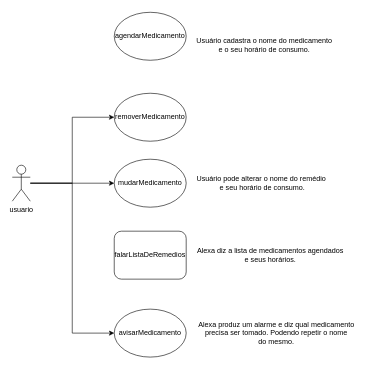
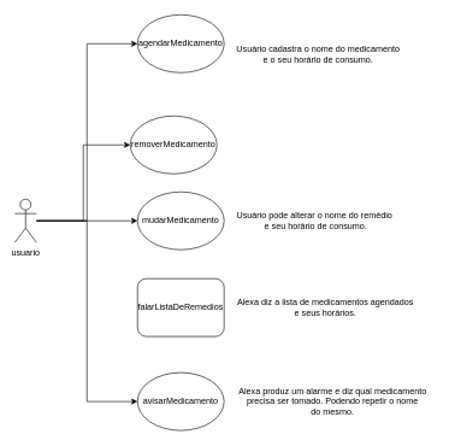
  <mxCell id="0" />
  <mxCell id="1" parent="0" />
+ <mxCell id="2" style="edgeStyle=orthogonalEdgeStyle;rounded=0;orthogonalLoop=1;jettySize=auto;html=1;entryX=0;entryY=0.5;entryDx=0;entryDy=0;" parent="1" source="6" target="7" edge="1"><mxGeometry relative="1" as="geometry" /></mxCell>
  <mxCell id="3" style="edgeStyle=orthogonalEdgeStyle;rounded=0;orthogonalLoop=1;jettySize=auto;html=1;entryX=0;entryY=0.5;entryDx=0;entryDy=0;" parent="1" source="6" target="9" edge="1"><mxGeometry relative="1" as="geometry" /></mxCell>
  <mxCell id="4" style="edgeStyle=orthogonalEdgeStyle;rounded=0;orthogonalLoop=1;jettySize=auto;html=1;entryX=0;entryY=0.5;entryDx=0;entryDy=0;" parent="1" source="6" target="8" edge="1"><mxGeometry relative="1" as="geometry" /></mxCell>
  <mxCell id="5" style="edgeStyle=orthogonalEdgeStyle;rounded=0;orthogonalLoop=1;jettySize=auto;html=1;entryX=0;entryY=0.5;entryDx=0;entryDy=0;" edge="1" parent="1" source="6" target="14"><mxGeometry relative="1" as="geometry" /></mxCell>
  <mxCell id="6" value="usuario" style="shape=umlActor;verticalLabelPosition=bottom;verticalAlign=top;html=1;outlineConnect=0;" parent="1" vertex="1"><mxGeometry x="20" y="275" width="30" height="60" as="geometry" /></mxCell>
  <mxCell id="7" value="agendarMedicamento" style="ellipse;whiteSpace=wrap;html=1;" parent="1" vertex="1"><mxGeometry x="190" y="20" width="120" height="80" as="geometry" /></mxCell>
- <mxCell id="8" value="removerMedicamento" style="ellipse;whiteSpace=wrap;html=1;" parent="1" vertex="1"><mxGeometry x="190" y="155" width="120" height="80" as="geometry" /></mxCell>
+ <mxCell id="8" value="removerMedicamento" style="ellipse;whiteSpace=wrap;html=1;" parent="1" vertex="1"><mxGeometry x="180" y="160" width="120" height="80" as="geometry" /></mxCell>
  <mxCell id="9" value="mudarMedicamento" style="ellipse;whiteSpace=wrap;html=1;" parent="1" vertex="1"><mxGeometry x="190" y="265" width="120" height="80" as="geometry" /></mxCell>
  <mxCell id="10" value="&lt;span&gt;falarListaDeRemedios&lt;/span&gt;" style="whiteSpace=wrap;html=1;rounded=1;" parent="1" vertex="1"><mxGeometry x="190" y="385" width="120" height="80" as="geometry" /></mxCell>
  <mxCell id="11" value="Usuário cadastra o nome do medicamento&lt;br&gt;e o seu horário de consumo." style="text;html=1;align=center;verticalAlign=middle;resizable=0;points=[];autosize=1;" parent="1" vertex="1"><mxGeometry x="320" y="60" width="240" height="30" as="geometry" /></mxCell>
  <mxCell id="12" value="Usuário pode alterar o nome do remédio&lt;br&gt;&amp;nbsp;e seu horário de consumo." style="text;html=1;align=center;verticalAlign=middle;resizable=0;points=[];autosize=1;" parent="1" vertex="1"><mxGeometry x="320" y="290" width="230" height="30" as="geometry" /></mxCell>
  <mxCell id="13" value="Alexa diz a lista de medicamentos agendados&lt;br&gt;e seus horários." style="text;html=1;align=center;verticalAlign=middle;resizable=0;points=[];autosize=1;" parent="1" vertex="1"><mxGeometry x="320" y="410" width="260" height="30" as="geometry" /></mxCell>
  <mxCell id="14" value="&lt;span&gt;avisarMedicamento&lt;/span&gt;" style="ellipse;whiteSpace=wrap;html=1;" vertex="1" parent="1"><mxGeometry x="190" y="515" width="120" height="80" as="geometry" /></mxCell>
  <mxCell id="15" value="Alexa produz um alarme e diz qual medicamento&lt;br&gt;precisa ser tomado. Podendo repetir o nome&lt;br&gt;do mesmo." style="text;html=1;align=center;verticalAlign=middle;resizable=0;points=[];autosize=1;" vertex="1" parent="1"><mxGeometry x="320" y="530" width="280" height="50" as="geometry" /></mxCell>
